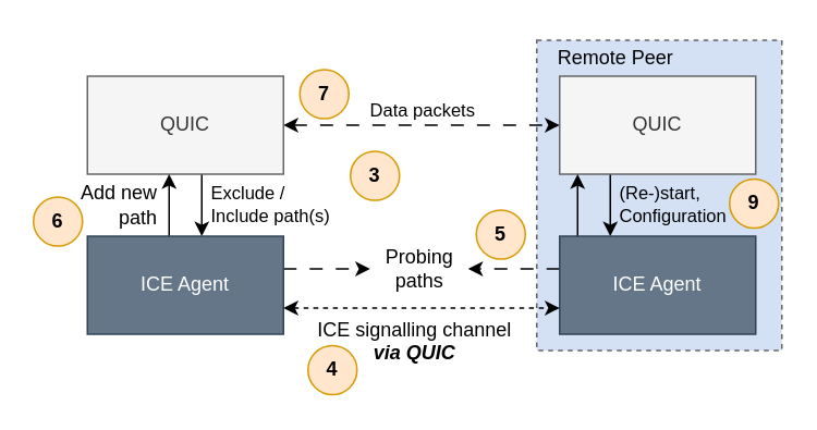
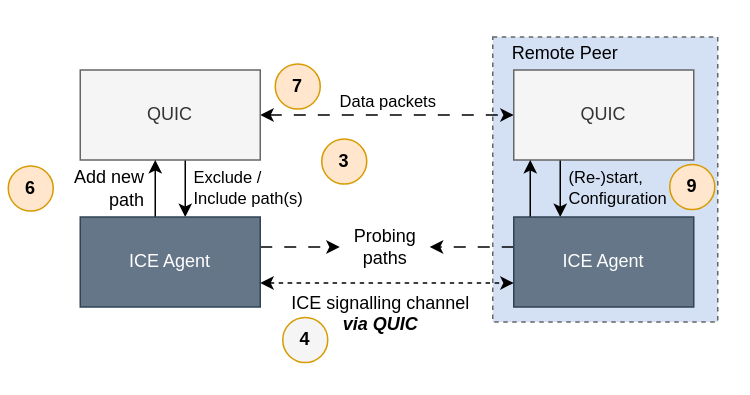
  <mxCell id="0" />
  <mxCell id="1" parent="0" />
  <mxCell id="2" value="" style="rounded=0;whiteSpace=wrap;html=1;fillColor=#D4E1F5;fontColor=#333333;strokeColor=#666666;dashed=1;" parent="1" vertex="1"><mxGeometry x="328" y="24" width="150" height="190" as="geometry" /></mxCell>
  <mxCell id="3" value="Data packets" style="edgeStyle=orthogonalEdgeStyle;rounded=0;orthogonalLoop=1;jettySize=auto;html=1;startArrow=classic;startFill=1;verticalAlign=bottom;dashed=1;dashPattern=8 8;" parent="1" source="5" target="13" edge="1"><mxGeometry relative="1" as="geometry"><mxPoint x="293" y="76" as="targetPoint" /></mxGeometry></mxCell>
  <mxCell id="4" value="&lt;div&gt;Exclude /&amp;nbsp;&lt;/div&gt;&lt;div&gt;Include path(s)&lt;/div&gt;" style="edgeStyle=orthogonalEdgeStyle;rounded=0;orthogonalLoop=1;jettySize=auto;html=1;labelPosition=right;verticalLabelPosition=middle;align=left;verticalAlign=middle;spacingLeft=4;" parent="1" source="5" target="8" edge="1"><mxGeometry relative="1" as="geometry"><Array as="points"><mxPoint x="123" y="124" /><mxPoint x="123" y="124" /></Array></mxGeometry></mxCell>
  <mxCell id="5" value="QUIC" style="rounded=0;whiteSpace=wrap;html=1;fillColor=#f5f5f5;fontColor=#333333;strokeColor=#666666;" parent="1" vertex="1"><mxGeometry x="53" y="46" width="120" height="60" as="geometry" /></mxCell>
  <mxCell id="6" value="&lt;div&gt;Add new&lt;/div&gt;&lt;div&gt;path&lt;br&gt;&lt;/div&gt;" style="edgeStyle=orthogonalEdgeStyle;rounded=0;orthogonalLoop=1;jettySize=auto;html=1;startArrow=none;startFill=0;strokeWidth=1;fontSize=12;labelPosition=left;verticalLabelPosition=middle;align=right;verticalAlign=middle;horizontal=1;textDirection=ltr;spacingRight=6;" parent="1" source="8" target="5" edge="1"><mxGeometry relative="1" as="geometry"><Array as="points"><mxPoint x="103" y="124" /><mxPoint x="103" y="124" /></Array></mxGeometry></mxCell>
  <mxCell id="7" style="edgeStyle=orthogonalEdgeStyle;rounded=0;orthogonalLoop=1;jettySize=auto;html=1;dashed=1;dashPattern=8 8;" edge="1" parent="1" source="8" target="21"><mxGeometry relative="1" as="geometry"><mxPoint x="223" y="164" as="targetPoint" /><Array as="points"><mxPoint x="183" y="164" /><mxPoint x="183" y="164" /></Array></mxGeometry></mxCell>
  <mxCell id="8" value="ICE Agent" style="rounded=0;whiteSpace=wrap;html=1;fillColor=#647687;strokeColor=#314354;fontColor=#ffffff;" parent="1" vertex="1"><mxGeometry x="53" y="144" width="120" height="60" as="geometry" /></mxCell>
  <mxCell id="9" value="7" style="ellipse;whiteSpace=wrap;html=1;aspect=fixed;fontSize=12;fontStyle=1;fillColor=#ffe6cc;strokeColor=#d79b00;" parent="1" vertex="1"><mxGeometry x="183" y="42" width="30" height="30" as="geometry" /></mxCell>
- <mxCell id="10" value="6" style="ellipse;whiteSpace=wrap;html=1;aspect=fixed;fontSize=12;fontStyle=1;fillColor=#ffe6cc;strokeColor=#d79b00;" parent="1" vertex="1"><mxGeometry x="20" y="120" width="30" height="30" as="geometry" /></mxCell>
+ <mxCell id="10" value="6" style="ellipse;whiteSpace=wrap;html=1;aspect=fixed;fontSize=12;fontStyle=1;fillColor=#ffe6cc;strokeColor=#d79b00;" parent="1" vertex="1"><mxGeometry x="5" y="110" width="30" height="30" as="geometry" /></mxCell>
  <mxCell id="11" value="3" style="ellipse;whiteSpace=wrap;html=1;aspect=fixed;fontSize=12;fontStyle=1;fillColor=#ffe6cc;strokeColor=#d79b00;" parent="1" vertex="1"><mxGeometry x="214" y="92" width="30" height="30" as="geometry" /></mxCell>
  <mxCell id="12" value="&lt;div&gt;(Re-)start,&lt;/div&gt;&lt;div&gt;Configuration&lt;/div&gt;" style="edgeStyle=orthogonalEdgeStyle;rounded=0;orthogonalLoop=1;jettySize=auto;html=1;labelPosition=right;verticalLabelPosition=middle;align=left;verticalAlign=middle;spacingLeft=4;labelBackgroundColor=none;" parent="1" source="13" target="16" edge="1"><mxGeometry relative="1" as="geometry"><Array as="points"><mxPoint x="373" y="124" /><mxPoint x="373" y="124" /></Array></mxGeometry></mxCell>
  <mxCell id="13" value="QUIC" style="rounded=0;whiteSpace=wrap;html=1;fillColor=#f5f5f5;fontColor=#333333;strokeColor=#666666;" parent="1" vertex="1"><mxGeometry x="342" y="46" width="120" height="60" as="geometry" /></mxCell>
  <mxCell id="14" value="" style="edgeStyle=orthogonalEdgeStyle;rounded=0;orthogonalLoop=1;jettySize=auto;html=1;startArrow=none;startFill=0;strokeWidth=1;fontSize=12;labelPosition=left;verticalLabelPosition=middle;align=right;verticalAlign=middle;horizontal=1;textDirection=ltr;spacingRight=6;" parent="1" source="16" target="13" edge="1"><mxGeometry relative="1" as="geometry"><Array as="points"><mxPoint x="353" y="124" /><mxPoint x="353" y="124" /></Array></mxGeometry></mxCell>
  <mxCell id="15" style="edgeStyle=orthogonalEdgeStyle;rounded=0;orthogonalLoop=1;jettySize=auto;html=1;dashed=1;dashPattern=8 8;" edge="1" parent="1" source="16" target="21"><mxGeometry relative="1" as="geometry"><mxPoint x="293" y="164" as="targetPoint" /><Array as="points"><mxPoint x="333" y="164" /><mxPoint x="333" y="164" /></Array></mxGeometry></mxCell>
  <mxCell id="16" value="ICE Agent" style="rounded=0;whiteSpace=wrap;html=1;fillColor=#647687;strokeColor=#314354;fontColor=#ffffff;" parent="1" vertex="1"><mxGeometry x="342" y="144" width="120" height="60" as="geometry" /></mxCell>
  <mxCell id="17" value="&lt;div style=&quot;font-size: 12px;&quot;&gt;ICE signalling channel&lt;/div&gt;&lt;div style=&quot;font-size: 12px;&quot;&gt;&lt;i&gt;&lt;b&gt;via QUIC&lt;/b&gt;&lt;/i&gt;&lt;br style=&quot;font-size: 12px;&quot;&gt;&lt;/div&gt;" style="curved=1;endArrow=classic;html=1;rounded=0;startArrow=classic;startFill=1;dashed=1;fontStyle=0;fontSize=12;verticalAlign=top;labelPosition=center;verticalLabelPosition=middle;align=center;" parent="1" edge="1"><mxGeometry x="-0.053" width="50" height="50" relative="1" as="geometry"><mxPoint x="173" y="188" as="sourcePoint" /><mxPoint x="342" y="188" as="targetPoint" /><Array as="points" /><mxPoint as="offset" /></mxGeometry></mxCell>
- <mxCell id="18" value="4" style="ellipse;whiteSpace=wrap;html=1;aspect=fixed;fontSize=12;fontStyle=1;fillColor=#ffe6cc;strokeColor=#d79b00;" parent="1" vertex="1"><mxGeometry x="188" y="211" width="30" height="30" as="geometry" /></mxCell>
+ <mxCell id="18" value="4" style="ellipse;whiteSpace=wrap;html=1;aspect=fixed;fontSize=12;fontStyle=1;fillColor=#f5f5f5;strokeColor=#d79b00;" parent="1" vertex="1"><mxGeometry x="188" y="211" width="30" height="30" as="geometry" /></mxCell>
  <mxCell id="19" value="Remote Peer" style="text;html=1;align=center;verticalAlign=middle;resizable=0;points=[];autosize=1;strokeColor=none;fillColor=none;" parent="1" vertex="1"><mxGeometry x="331" y="20" width="90" height="30" as="geometry" /></mxCell>
  <mxCell id="20" value="9" style="ellipse;whiteSpace=wrap;html=1;aspect=fixed;fontSize=12;fontStyle=1;fillColor=#ffe6cc;strokeColor=#d79b00;" parent="1" vertex="1"><mxGeometry x="446" y="109" width="30" height="30" as="geometry" /></mxCell>
  <mxCell id="21" value="Probing&lt;div&gt;paths&lt;/div&gt;" style="text;html=1;align=center;verticalAlign=middle;resizable=0;points=[];autosize=1;strokeColor=none;fillColor=none;spacing=0;" vertex="1" parent="1"><mxGeometry x="226" y="144" width="60" height="40" as="geometry" /></mxCell>
- <mxCell id="22" value="5" style="ellipse;whiteSpace=wrap;html=1;aspect=fixed;fontSize=12;fontStyle=1;fillColor=#ffe6cc;strokeColor=#d79b00;" vertex="1" parent="1"><mxGeometry x="291" y="128" width="30" height="30" as="geometry" /></mxCell>
